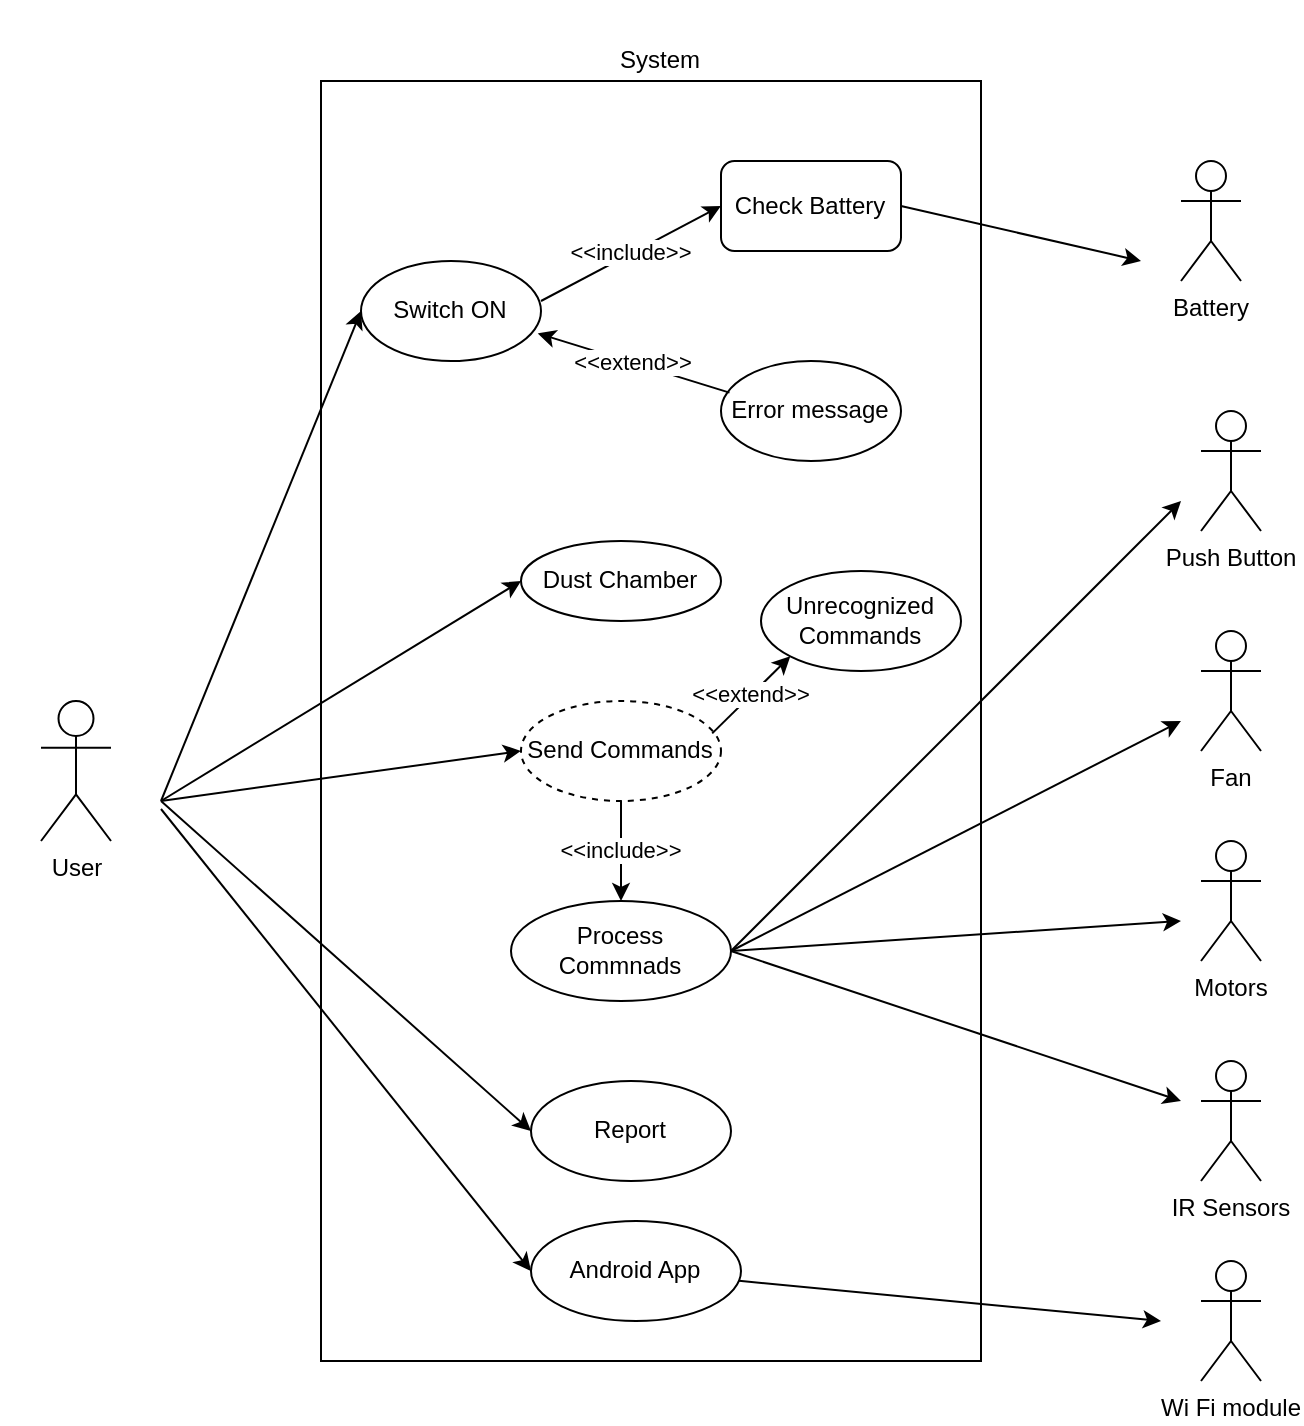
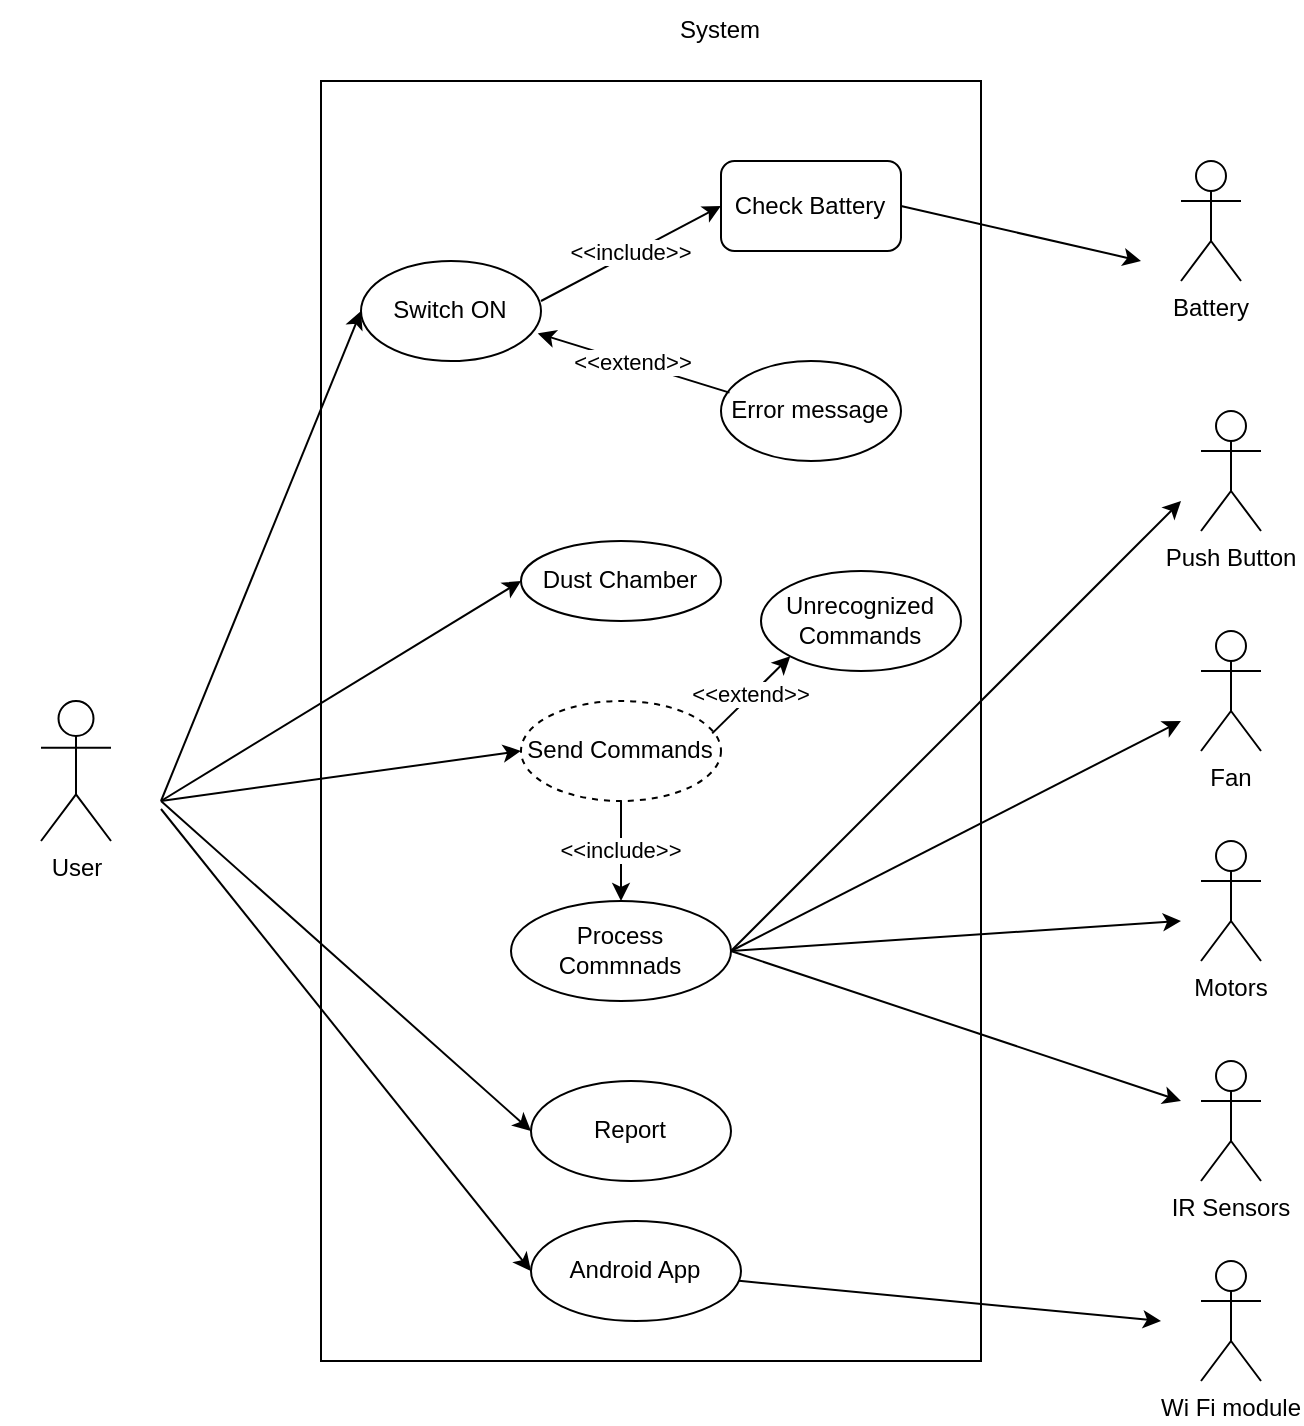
  <mxCell id="0" />
  <mxCell id="1" parent="0" />
  <mxCell id="2" value="" style="html=1;" parent="1" vertex="1"><mxGeometry x="160" y="40" width="330" height="640" as="geometry" /></mxCell>
  <mxCell id="3" style="rounded=0;orthogonalLoop=1;jettySize=auto;html=1;entryX=0;entryY=0.5;entryDx=0;entryDy=0;" edge="1" parent="1" target="34"><mxGeometry relative="1" as="geometry"><mxPoint x="100" y="570" as="targetPoint" /><mxPoint x="80" y="404" as="sourcePoint" /></mxGeometry></mxCell>
  <mxCell id="4" value="User" style="shape=umlActor;verticalLabelPosition=bottom;labelBackgroundColor=#ffffff;verticalAlign=top;html=1;" parent="1" vertex="1"><mxGeometry x="20" y="350" width="35" height="70" as="geometry" /></mxCell>
  <mxCell id="5" value="Switch ON" style="ellipse;whiteSpace=wrap;html=1;" parent="1" vertex="1"><mxGeometry x="180" y="130" width="90" height="50" as="geometry" /></mxCell>
  <mxCell id="6" value="Check Battery" style="whiteSpace=wrap;html=1;rounded=1;" parent="1" vertex="1"><mxGeometry x="360" y="80" width="90" height="45" as="geometry" /></mxCell>
  <mxCell id="7" value="Error message" style="ellipse;whiteSpace=wrap;html=1;" parent="1" vertex="1"><mxGeometry x="360" y="180" width="90" height="50" as="geometry" /></mxCell>
  <mxCell id="8" value="Dust Chamber" style="ellipse;whiteSpace=wrap;html=1;" parent="1" vertex="1"><mxGeometry x="260" y="270" width="100" height="40" as="geometry" /></mxCell>
  <mxCell id="9" value="" style="line;strokeWidth=1;fillColor=none;align=left;verticalAlign=middle;spacingTop=-1;spacingLeft=3;spacingRight=3;rotatable=0;labelPosition=right;points=[];portConstraint=eastwest;" parent="1" vertex="1"><mxGeometry x="60" y="260" width="90" as="geometry" /></mxCell>
  <mxCell id="10" value="Send Commands" style="ellipse;whiteSpace=wrap;html=1;dashed=1;" parent="1" vertex="1"><mxGeometry x="260" y="350" width="100" height="50" as="geometry" /></mxCell>
  <mxCell id="11" value="Report" style="ellipse;whiteSpace=wrap;html=1;" parent="1" vertex="1"><mxGeometry x="265" y="540" width="100" height="50" as="geometry" /></mxCell>
  <mxCell id="12" value="Process Commnads" style="ellipse;whiteSpace=wrap;html=1;" parent="1" vertex="1"><mxGeometry x="255" y="450" width="110" height="50" as="geometry" /></mxCell>
  <mxCell id="13" value="Unrecognized Commands" style="ellipse;whiteSpace=wrap;html=1;" parent="1" vertex="1"><mxGeometry x="380" y="285" width="100" height="50" as="geometry" /></mxCell>
  <mxCell id="14" value="" style="endArrow=classic;html=1;entryX=0;entryY=0.5;entryDx=0;entryDy=0;" parent="1" target="10" edge="1"><mxGeometry width="50" height="50" relative="1" as="geometry"><mxPoint x="80" y="400" as="sourcePoint" /><mxPoint x="120" y="430" as="targetPoint" /></mxGeometry></mxCell>
  <mxCell id="15" value="" style="endArrow=classic;html=1;entryX=0;entryY=0.5;entryDx=0;entryDy=0;" parent="1" target="11" edge="1"><mxGeometry width="50" height="50" relative="1" as="geometry"><mxPoint x="80" y="400" as="sourcePoint" /><mxPoint x="60" y="480" as="targetPoint" /></mxGeometry></mxCell>
  <mxCell id="16" value="" style="endArrow=classic;html=1;entryX=0;entryY=0.5;entryDx=0;entryDy=0;" parent="1" target="8" edge="1"><mxGeometry width="50" height="50" relative="1" as="geometry"><mxPoint x="80" y="400" as="sourcePoint" /><mxPoint x="150" y="350" as="targetPoint" /></mxGeometry></mxCell>
  <mxCell id="17" value="" style="endArrow=classic;html=1;entryX=0;entryY=0.5;entryDx=0;entryDy=0;" parent="1" target="5" edge="1"><mxGeometry width="50" height="50" relative="1" as="geometry"><mxPoint x="80" y="400" as="sourcePoint" /><mxPoint x="140" y="310" as="targetPoint" /></mxGeometry></mxCell>
  <mxCell id="18" value="&amp;lt;&amp;lt;include&amp;gt;&amp;gt;" style="endArrow=classic;html=1;entryX=0;entryY=0.5;entryDx=0;entryDy=0;" parent="1" target="6" edge="1"><mxGeometry width="50" height="50" relative="1" as="geometry"><mxPoint x="270" y="150" as="sourcePoint" /><mxPoint x="320" y="110" as="targetPoint" /></mxGeometry></mxCell>
  <mxCell id="19" value="&amp;lt;&amp;lt;extend&amp;gt;&amp;gt;" style="endArrow=classic;html=1;exitX=0.047;exitY=0.316;exitDx=0;exitDy=0;exitPerimeter=0;entryX=0.982;entryY=0.724;entryDx=0;entryDy=0;entryPerimeter=0;" parent="1" source="7" target="5" edge="1"><mxGeometry width="50" height="50" relative="1" as="geometry"><mxPoint x="250" y="230" as="sourcePoint" /><mxPoint x="300" y="180" as="targetPoint" /></mxGeometry></mxCell>
  <mxCell id="20" value="&amp;lt;&amp;lt;extend&amp;gt;&amp;gt;" style="endArrow=classic;html=1;exitX=0.956;exitY=0.324;exitDx=0;exitDy=0;exitPerimeter=0;entryX=0;entryY=1;entryDx=0;entryDy=0;" parent="1" source="10" target="13" edge="1"><mxGeometry width="50" height="50" relative="1" as="geometry"><mxPoint x="340" y="380" as="sourcePoint" /><mxPoint x="390" y="330" as="targetPoint" /></mxGeometry></mxCell>
  <mxCell id="21" value="" style="endArrow=classic;html=1;exitX=1;exitY=0.5;exitDx=0;exitDy=0;" parent="1" source="12" edge="1"><mxGeometry width="50" height="50" relative="1" as="geometry"><mxPoint x="360" y="470" as="sourcePoint" /><mxPoint x="590" y="550" as="targetPoint" /></mxGeometry></mxCell>
  <mxCell id="22" value="" style="endArrow=classic;html=1;exitX=1;exitY=0.5;exitDx=0;exitDy=0;" parent="1" source="12" edge="1"><mxGeometry width="50" height="50" relative="1" as="geometry"><mxPoint x="310" y="500" as="sourcePoint" /><mxPoint x="590" y="360" as="targetPoint" /></mxGeometry></mxCell>
  <mxCell id="23" value="" style="endArrow=classic;html=1;" parent="1" edge="1"><mxGeometry width="50" height="50" relative="1" as="geometry"><mxPoint x="365" y="475" as="sourcePoint" /><mxPoint x="590" y="460" as="targetPoint" /></mxGeometry></mxCell>
  <mxCell id="24" value="&amp;lt;&amp;lt;include&amp;gt;&amp;gt;" style="endArrow=classic;html=1;exitX=0.5;exitY=1;exitDx=0;exitDy=0;entryX=0.5;entryY=0;entryDx=0;entryDy=0;" parent="1" source="10" target="12" edge="1"><mxGeometry width="50" height="50" relative="1" as="geometry"><mxPoint x="350" y="430" as="sourcePoint" /><mxPoint x="400" y="380" as="targetPoint" /></mxGeometry></mxCell>
- <mxCell id="25" value="System" style="text;html=1;strokeColor=none;fillColor=none;align=center;verticalAlign=middle;whiteSpace=wrap;rounded=0;" parent="1" vertex="1"><mxGeometry x="310" y="20" width="40" height="20" as="geometry" /></mxCell>
+ <mxCell id="25" value="System" style="text;html=1;strokeColor=none;fillColor=none;align=center;verticalAlign=middle;whiteSpace=wrap;rounded=0;" parent="1" vertex="1"><mxGeometry x="340" y="5" width="40" height="20" as="geometry" /></mxCell>
  <mxCell id="26" value="Fan" style="shape=umlActor;verticalLabelPosition=bottom;labelBackgroundColor=#ffffff;verticalAlign=top;html=1;outlineConnect=0;" parent="1" vertex="1"><mxGeometry x="600" y="315" width="30" height="60" as="geometry" /></mxCell>
  <mxCell id="27" value="Motors" style="shape=umlActor;verticalLabelPosition=bottom;labelBackgroundColor=#ffffff;verticalAlign=top;html=1;outlineConnect=0;" parent="1" vertex="1"><mxGeometry x="600" y="420" width="30" height="60" as="geometry" /></mxCell>
  <mxCell id="28" value="IR Sensors" style="shape=umlActor;verticalLabelPosition=bottom;labelBackgroundColor=#ffffff;verticalAlign=top;html=1;outlineConnect=0;" parent="1" vertex="1"><mxGeometry x="600" y="530" width="30" height="60" as="geometry" /></mxCell>
  <mxCell id="29" value="Battery" style="shape=umlActor;verticalLabelPosition=bottom;labelBackgroundColor=#ffffff;verticalAlign=top;html=1;outlineConnect=0;" parent="1" vertex="1"><mxGeometry x="590" y="80" width="30" height="60" as="geometry" /></mxCell>
  <mxCell id="30" value="" style="endArrow=classic;html=1;exitX=1;exitY=0.5;exitDx=0;exitDy=0;" parent="1" source="6" edge="1"><mxGeometry width="50" height="50" relative="1" as="geometry"><mxPoint x="510" y="150" as="sourcePoint" /><mxPoint x="570" y="130" as="targetPoint" /></mxGeometry></mxCell>
  <mxCell id="31" value="Push Button" style="shape=umlActor;verticalLabelPosition=bottom;labelBackgroundColor=#ffffff;verticalAlign=top;html=1;outlineConnect=0;" parent="1" vertex="1"><mxGeometry x="600" y="205" width="30" height="60" as="geometry" /></mxCell>
  <mxCell id="32" value="" style="endArrow=classic;html=1;exitX=1;exitY=0.5;exitDx=0;exitDy=0;" parent="1" source="12" edge="1"><mxGeometry width="50" height="50" relative="1" as="geometry"><mxPoint x="540" y="280" as="sourcePoint" /><mxPoint x="590" y="250" as="targetPoint" /></mxGeometry></mxCell>
  <mxCell id="33" style="edgeStyle=none;rounded=0;orthogonalLoop=1;jettySize=auto;html=1;" edge="1" parent="1" source="34"><mxGeometry relative="1" as="geometry"><mxPoint x="580" y="660" as="targetPoint" /></mxGeometry></mxCell>
  <mxCell id="34" value="Android App" style="ellipse;whiteSpace=wrap;html=1;" vertex="1" parent="1"><mxGeometry x="265" y="610" width="105" height="50" as="geometry" /></mxCell>
  <mxCell id="35" value="Wi Fi module" style="shape=umlActor;verticalLabelPosition=bottom;labelBackgroundColor=#ffffff;verticalAlign=top;html=1;outlineConnect=0;" vertex="1" parent="1"><mxGeometry x="600" y="630" width="30" height="60" as="geometry" /></mxCell>
